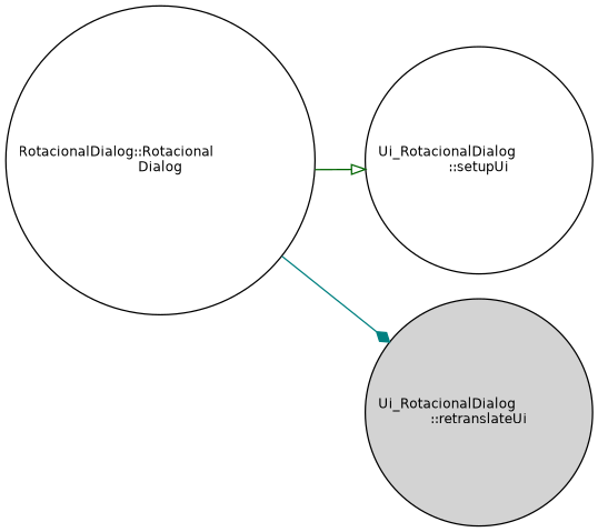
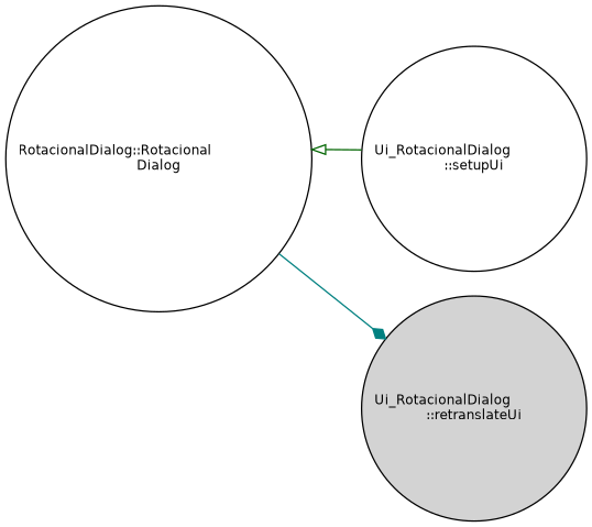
  digraph {
    rankdir=LR
    node [color=black fillcolor=white fontname=Helvetica fontsize=10 shape=circle style=filled]
    edge [fontname=Helvetica fontsize=10 labelfontname=Helvetica labelfontsize=10 style=solid]
    n1 [fontcolor=black height=0.2 label="RotacionalDialog::Rotacional\lDialog" width=0.4]
    n2 [height=0.2 label="Ui_RotacionalDialog\l::setupUi" width=0.4]
    n3 [fillcolor=lightgrey height=0.2 label="Ui_RotacionalDialog\l::retranslateUi" width=0.4]
-   n1 -> n2 [arrowhead=onormal color=darkgreen]
+   n2 -> n1 [arrowhead=onormal color=darkgreen]
    n1 -> n3 [arrowhead=diamond color=teal]
  }
